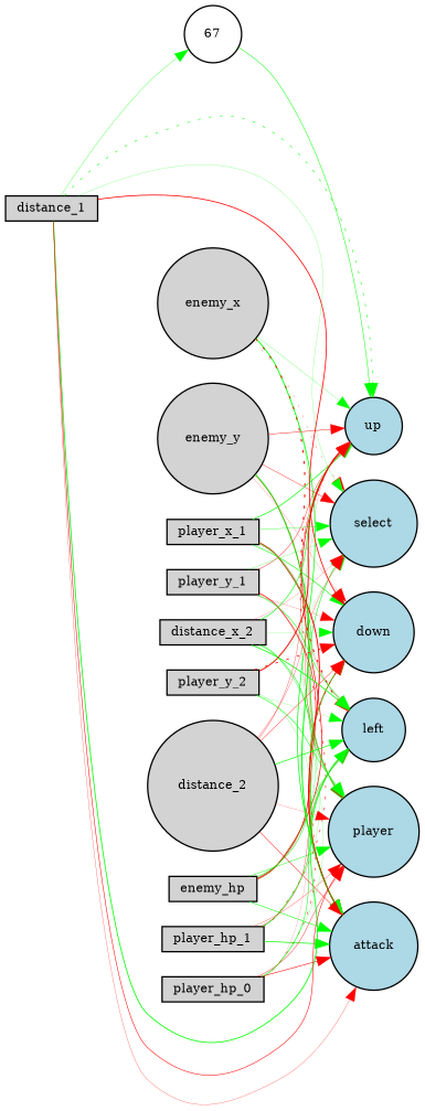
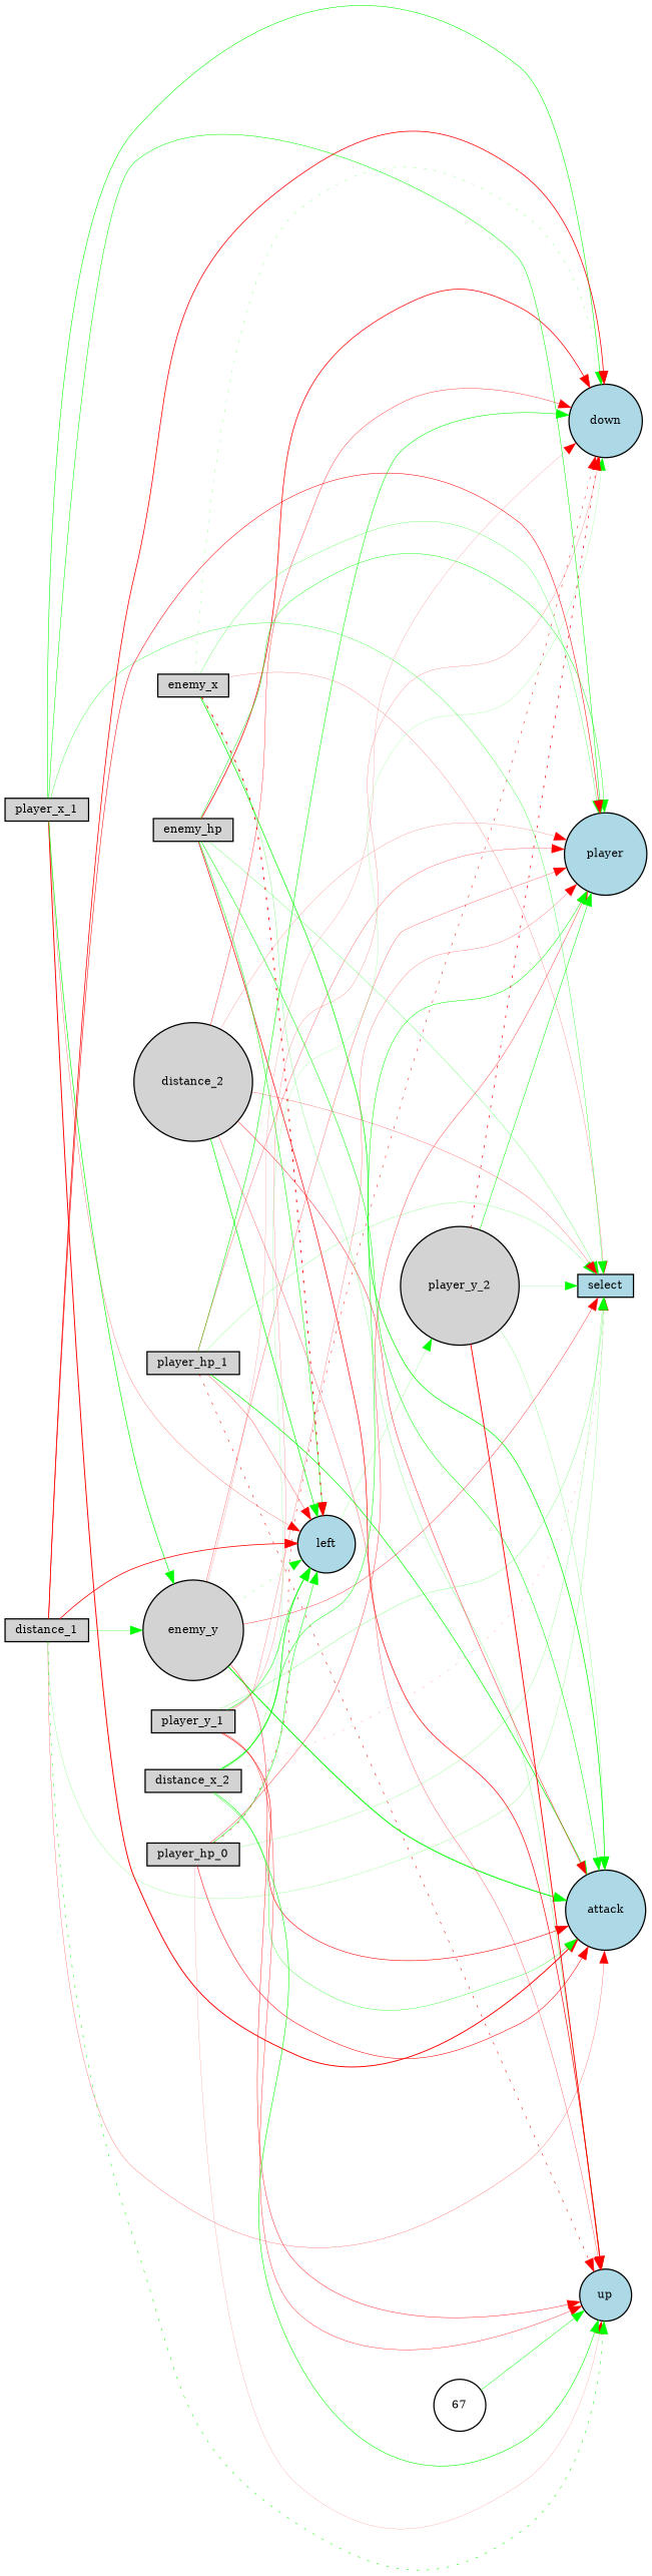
  digraph {
    rankdir=LR
    node [fillcolor=lightgray fontsize=9 shape=box style=filled]
    edge [color=green style=solid]
    enemy_hp [height=0.2 width=0.2]
    attack [fillcolor=lightblue height=0.2 shape=circle width=0.2]
    up [fillcolor=lightblue height=0.2 shape=circle width=0.2]
    down [fillcolor=lightblue height=0.2 shape=circle width=0.2]
    left [fillcolor=lightblue height=0.2 shape=circle width=0.2]
    n6 [fillcolor=lightblue height=0.2 label=player shape=circle width=0.2]
-   select [fillcolor=lightblue height=0.2 shape=circle width=0.2]
+   select [fillcolor=lightblue height=0.2 width=0.2]
    player_hp_1 [height=0.2 width=0.2]
    n9 [height=0.2 label=player_hp_0 width=0.2]
-   enemy_x [height=0.2 shape=circle width=0.2]
+   enemy_x [height=0.2 width=0.2]
    enemy_y [height=0.2 shape=circle width=0.2]
    player_x_1 [height=0.2 width=0.2]
    player_y_1 [height=0.2 width=0.2]
    n14 [height=0.2 label=distance_x_2 width=0.2]
-   player_y_2 [height=0.2 width=0.2]
+   player_y_2 [height=0.2 shape=circle width=0.2]
    distance_1 [height=0.2 width=0.2]
    n17 [fillcolor=white height=0.2 label=67 shape=circle width=0.2]
    distance_2 [height=0.2 shape=circle width=0.2]
    enemy_hp -> attack [penwidth=0.4091626575210294]
    enemy_hp -> up [color=red penwidth=0.5273439637002881]
    enemy_hp -> down [color=red penwidth=0.5750774471619617]
    enemy_hp -> left [penwidth=0.39622269875491944]
    enemy_hp -> n6 [penwidth=0.3287016730295921]
    enemy_hp -> select [penwidth=0.19854925809279397]
    player_hp_1 -> attack [penwidth=0.5386486055055838]
    player_hp_1 -> up [color=red penwidth=0.42667216210096137 style=dotted]
    player_hp_1 -> down [penwidth=0.4264679864258003]
    player_hp_1 -> left [color=red penwidth=0.22762330030349512]
    player_hp_1 -> n6 [color=red penwidth=0.2052735512391483]
    player_hp_1 -> select [penwidth=0.14787002485821024]
    n9 -> attack [color=red penwidth=0.41922668602728397]
    n9 -> up [color=red penwidth=0.10019237536710822]
    n9 -> down [color=red penwidth=0.38321188662345507 style=dotted]
    n9 -> left [penwidth=0.38466174962223787]
    n9 -> n6 [color=red penwidth=0.27354277922063397]
    n9 -> select [penwidth=0.13630393526712808]
    enemy_x -> attack [penwidth=0.551444527060225]
    enemy_x -> up [penwidth=0.16598040949599568]
    enemy_x -> down [penwidth=0.16983377529714533 style=dotted]
    enemy_x -> left [color=red penwidth=0.7629496138425892 style=dotted]
    enemy_x -> n6 [penwidth=0.20826457747136864]
-   enemy_x -> select [color=red penwidth=0.148402605639669 style=dotted]
+   enemy_x -> select [color=red penwidth=0.148402605639669]
    enemy_y -> attack [penwidth=0.7586611290395692]
    enemy_y -> up [color=red penwidth=0.32165497347696304]
    enemy_y -> down [color=red penwidth=0.11371400403161608]
    enemy_y -> left [penwidth=0.18643583169817263 style=dotted]
    enemy_y -> n6 [color=red penwidth=0.2069974517832121]
    enemy_y -> select [color=red penwidth=0.27555166276486487]
    player_x_1 -> attack [color=red penwidth=0.7429642948124171]
-   player_x_1 -> up [penwidth=0.5018572603567156]
+   player_x_1 -> enemy_y [penwidth=0.5018572603567156]
    player_x_1 -> down [penwidth=0.4363954598525388]
    player_x_1 -> left [color=red penwidth=0.17807673333852178]
    player_x_1 -> n6 [penwidth=0.3978685951244343]
    player_x_1 -> select [penwidth=0.2524557578012204]
    player_y_1 -> attack [color=red penwidth=0.4437868176003422]
    player_y_1 -> up [color=red penwidth=0.2873602793197182]
    player_y_1 -> down [color=red penwidth=0.13840233838575056]
    player_y_1 -> left [penwidth=0.40016399500554023]
    player_y_1 -> n6 [color=red penwidth=0.16676778141570975]
    player_y_1 -> select [penwidth=0.17595713704554672]
    n14 -> attack [penwidth=0.2609364522417229]
    n14 -> up [penwidth=0.44494368658718575]
    n14 -> down [penwidth=0.10744898343158746]
    n14 -> left [penwidth=0.5799479134838335]
    n14 -> n6 [penwidth=0.38872500336539817]
-   n14 -> select [color=red penwidth=0.11758865500116777]
+   n14 -> select [color=red penwidth=0.11758865500116777 style=dotted]
    player_y_2 -> attack [penwidth=0.144353750454876]
    player_y_2 -> up [color=red penwidth=0.7082072771874427]
    player_y_2 -> down [color=red penwidth=0.5725557623620717 style=dotted]
-   player_y_2 -> left [penwidth=0.1228791512924999]
+   left -> player_y_2 [penwidth=0.1228791512924999]
    player_y_2 -> n6 [penwidth=0.3891567456865773]
    player_y_2 -> select [penwidth=0.10479136429554742]
    distance_1 -> attack [color=red penwidth=0.17847167140796572]
    distance_1 -> up [penwidth=0.4165554251346093 style=dotted]
    distance_1 -> down [color=red penwidth=0.5921571532000358]
-   distance_1 -> left [penwidth=0.5996038387885452]
+   distance_1 -> left [color=red penwidth=0.5996038387885452]
    distance_1 -> n6 [color=red penwidth=0.4073124066805296]
    distance_1 -> select [penwidth=0.1382542893435708]
-   distance_1 -> n17 [penwidth=0.21772336449779933]
+   distance_1 -> enemy_y [penwidth=0.21772336449779933]
    n17 -> up [penwidth=0.36700964971858474]
    distance_2 -> attack [color=red penwidth=0.3297070187297245]
    distance_2 -> up [color=red penwidth=0.22333139187010934]
    distance_2 -> down [color=red penwidth=0.2752145029106515]
    distance_2 -> left [penwidth=0.5136282535752663]
    distance_2 -> n6 [color=red penwidth=0.1317606561808157]
    distance_2 -> select [color=red penwidth=0.1888121927023826]
  }
